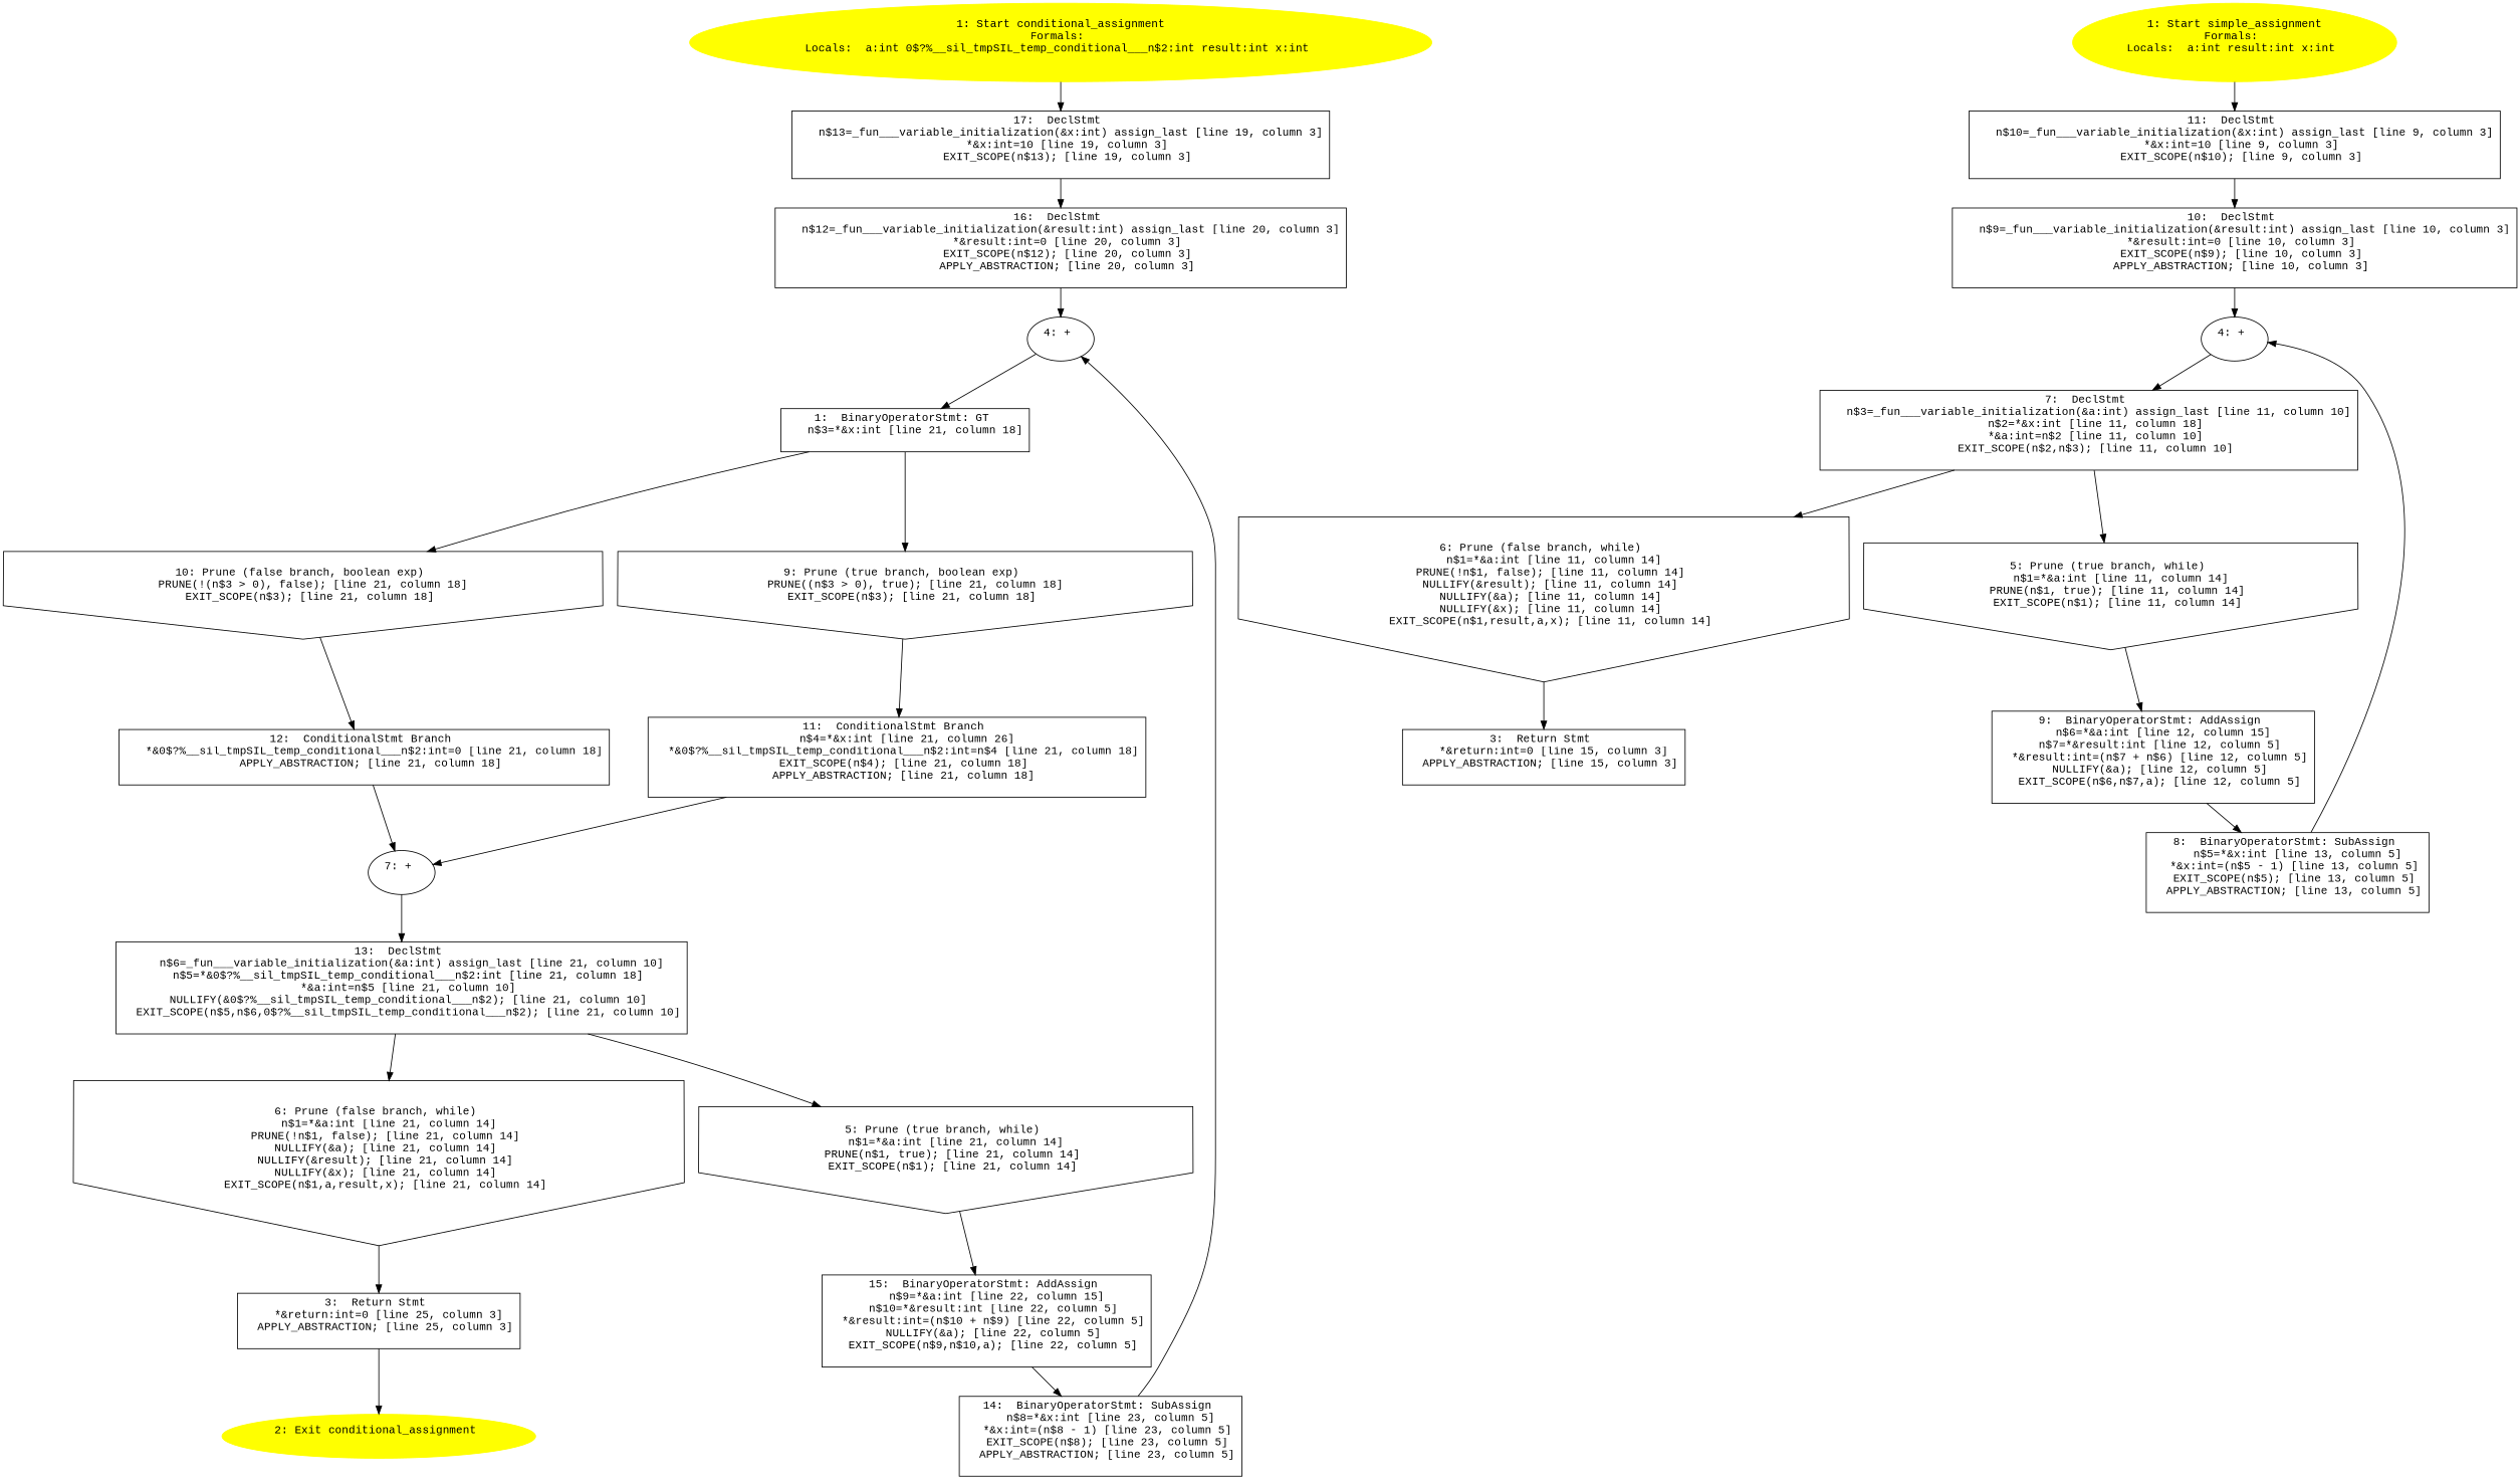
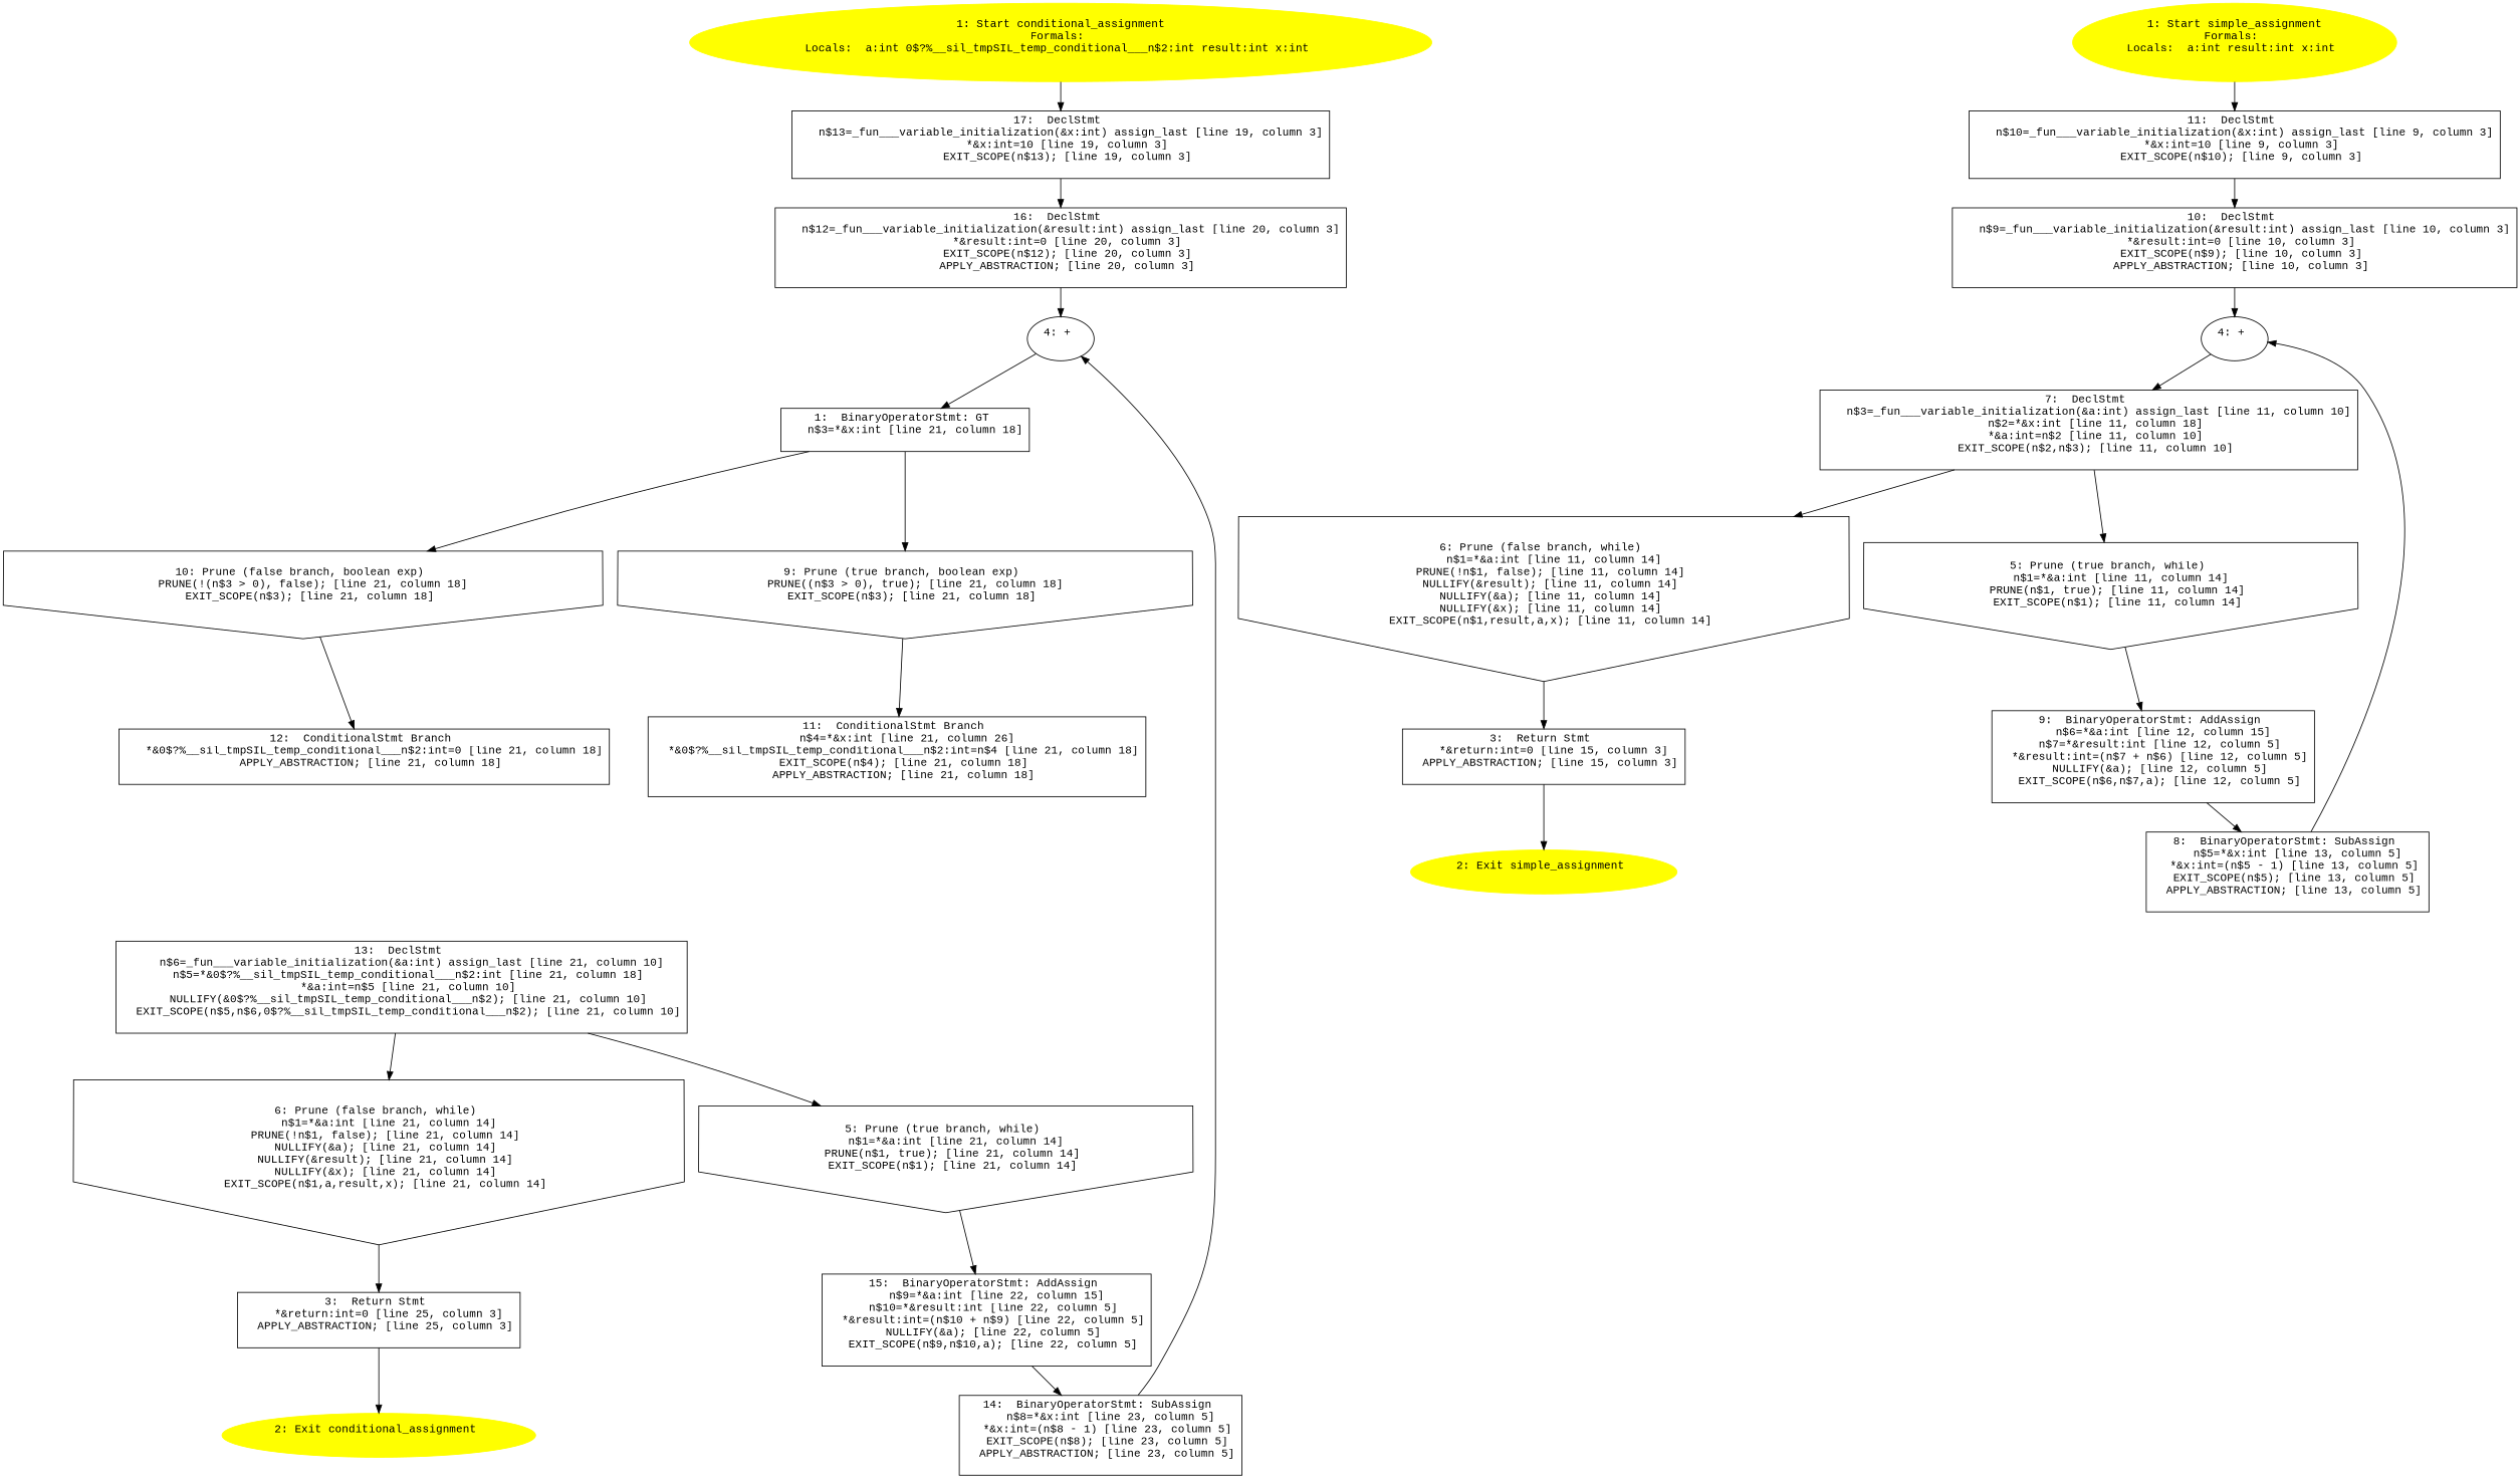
  digraph {
    fontname="Liberation Mono"
    node [fontname="Liberation Mono" shape=box]
    edge [fontname="Liberation Mono"]
    n1 [color=yellow label="1: Start conditional_assignment\nFormals: \nLocals:  a:int 0$?%__sil_tmpSIL_temp_conditional___n$2:int result:int x:int \n  " style=filled shape=""]
    n2 [label="17:  DeclStmt \n   n$13=_fun___variable_initialization(&x:int) assign_last [line 19, column 3]\n  *&x:int=10 [line 19, column 3]\n  EXIT_SCOPE(n$13); [line 19, column 3]\n "]
    n3 [label="16:  DeclStmt \n   n$12=_fun___variable_initialization(&result:int) assign_last [line 20, column 3]\n  *&result:int=0 [line 20, column 3]\n  EXIT_SCOPE(n$12); [line 20, column 3]\n  APPLY_ABSTRACTION; [line 20, column 3]\n "]
    n4 [label="4: + \n  " shape=""]
    n5 [color=yellow label="2: Exit conditional_assignment \n  " style=filled shape=""]
    n6 [label="3:  Return Stmt \n   *&return:int=0 [line 25, column 3]\n  APPLY_ABSTRACTION; [line 25, column 3]\n "]
    n7 [label="1:  BinaryOperatorStmt: GT \n   n$3=*&x:int [line 21, column 18]\n "]
    n8 [label="9: Prune (true branch, boolean exp) \n   PRUNE((n$3 > 0), true); [line 21, column 18]\n  EXIT_SCOPE(n$3); [line 21, column 18]\n " shape=invhouse]
    n9 [label="10: Prune (false branch, boolean exp) \n   PRUNE(!(n$3 > 0), false); [line 21, column 18]\n  EXIT_SCOPE(n$3); [line 21, column 18]\n " shape=invhouse]
    n10 [label="11:  ConditionalStmt Branch \n   n$4=*&x:int [line 21, column 26]\n  *&0$?%__sil_tmpSIL_temp_conditional___n$2:int=n$4 [line 21, column 18]\n  EXIT_SCOPE(n$4); [line 21, column 18]\n  APPLY_ABSTRACTION; [line 21, column 18]\n "]
    n11 [label="12:  ConditionalStmt Branch \n   *&0$?%__sil_tmpSIL_temp_conditional___n$2:int=0 [line 21, column 18]\n  APPLY_ABSTRACTION; [line 21, column 18]\n "]
    n12 [label="5: Prune (true branch, while) \n   n$1=*&a:int [line 21, column 14]\n  PRUNE(n$1, true); [line 21, column 14]\n  EXIT_SCOPE(n$1); [line 21, column 14]\n " shape=invhouse]
    n13 [label="15:  BinaryOperatorStmt: AddAssign \n   n$9=*&a:int [line 22, column 15]\n  n$10=*&result:int [line 22, column 5]\n  *&result:int=(n$10 + n$9) [line 22, column 5]\n  NULLIFY(&a); [line 22, column 5]\n  EXIT_SCOPE(n$9,n$10,a); [line 22, column 5]\n "]
    n14 [label="14:  BinaryOperatorStmt: SubAssign \n   n$8=*&x:int [line 23, column 5]\n  *&x:int=(n$8 - 1) [line 23, column 5]\n  EXIT_SCOPE(n$8); [line 23, column 5]\n  APPLY_ABSTRACTION; [line 23, column 5]\n "]
    n15 [label="6: Prune (false branch, while) \n   n$1=*&a:int [line 21, column 14]\n  PRUNE(!n$1, false); [line 21, column 14]\n  NULLIFY(&a); [line 21, column 14]\n  NULLIFY(&result); [line 21, column 14]\n  NULLIFY(&x); [line 21, column 14]\n  EXIT_SCOPE(n$1,a,result,x); [line 21, column 14]\n " shape=invhouse]
-   n16 [label="7: + \n  " shape=""]
    n17 [label="13:  DeclStmt \n   n$6=_fun___variable_initialization(&a:int) assign_last [line 21, column 10]\n  n$5=*&0$?%__sil_tmpSIL_temp_conditional___n$2:int [line 21, column 18]\n  *&a:int=n$5 [line 21, column 10]\n  NULLIFY(&0$?%__sil_tmpSIL_temp_conditional___n$2); [line 21, column 10]\n  EXIT_SCOPE(n$5,n$6,0$?%__sil_tmpSIL_temp_conditional___n$2); [line 21, column 10]\n "]
    n18 [color=yellow label="1: Start simple_assignment\nFormals: \nLocals:  a:int result:int x:int \n  " style=filled shape=""]
    n19 [label="11:  DeclStmt \n   n$10=_fun___variable_initialization(&x:int) assign_last [line 9, column 3]\n  *&x:int=10 [line 9, column 3]\n  EXIT_SCOPE(n$10); [line 9, column 3]\n "]
    n20 [label="10:  DeclStmt \n   n$9=_fun___variable_initialization(&result:int) assign_last [line 10, column 3]\n  *&result:int=0 [line 10, column 3]\n  EXIT_SCOPE(n$9); [line 10, column 3]\n  APPLY_ABSTRACTION; [line 10, column 3]\n "]
    n21 [label="4: + \n  " shape=""]
+   n22 [color=yellow label="2: Exit simple_assignment \n  " style=filled shape=""]
    n23 [label="3:  Return Stmt \n   *&return:int=0 [line 15, column 3]\n  APPLY_ABSTRACTION; [line 15, column 3]\n "]
    n24 [label="7:  DeclStmt \n   n$3=_fun___variable_initialization(&a:int) assign_last [line 11, column 10]\n  n$2=*&x:int [line 11, column 18]\n  *&a:int=n$2 [line 11, column 10]\n  EXIT_SCOPE(n$2,n$3); [line 11, column 10]\n "]
    n25 [label="5: Prune (true branch, while) \n   n$1=*&a:int [line 11, column 14]\n  PRUNE(n$1, true); [line 11, column 14]\n  EXIT_SCOPE(n$1); [line 11, column 14]\n " shape=invhouse]
    n26 [label="6: Prune (false branch, while) \n   n$1=*&a:int [line 11, column 14]\n  PRUNE(!n$1, false); [line 11, column 14]\n  NULLIFY(&result); [line 11, column 14]\n  NULLIFY(&a); [line 11, column 14]\n  NULLIFY(&x); [line 11, column 14]\n  EXIT_SCOPE(n$1,result,a,x); [line 11, column 14]\n " shape=invhouse]
    n27 [label="9:  BinaryOperatorStmt: AddAssign \n   n$6=*&a:int [line 12, column 15]\n  n$7=*&result:int [line 12, column 5]\n  *&result:int=(n$7 + n$6) [line 12, column 5]\n  NULLIFY(&a); [line 12, column 5]\n  EXIT_SCOPE(n$6,n$7,a); [line 12, column 5]\n "]
    n28 [label="8:  BinaryOperatorStmt: SubAssign \n   n$5=*&x:int [line 13, column 5]\n  *&x:int=(n$5 - 1) [line 13, column 5]\n  EXIT_SCOPE(n$5); [line 13, column 5]\n  APPLY_ABSTRACTION; [line 13, column 5]\n "]
    n1 -> n2
    n2 -> n3
    n3 -> n4
    n4 -> n7
    n6 -> n5
    n7 -> n8
    n7 -> n9
    n8 -> n10
    n9 -> n11
-   n10 -> n16
-   n11 -> n16
    n12 -> n13
    n13 -> n14
    n14 -> n4
    n15 -> n6
-   n16 -> n17
    n17 -> n12
    n17 -> n15
    n18 -> n19
    n19 -> n20
    n20 -> n21
    n21 -> n24
+   n23 -> n22
    n24 -> n25
    n24 -> n26
    n25 -> n27
    n26 -> n23
    n27 -> n28
    n28 -> n21
  }
